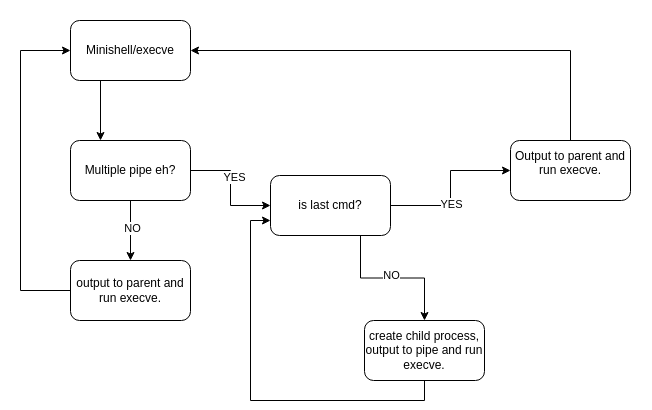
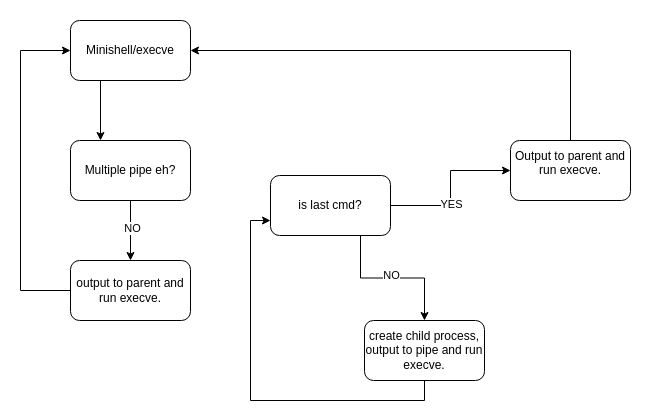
  <mxCell id="0" />
  <mxCell id="1" parent="0" />
  <mxCell id="2" style="edgeStyle=orthogonalEdgeStyle;rounded=0;orthogonalLoop=1;jettySize=auto;html=1;exitX=0.25;exitY=1;exitDx=0;exitDy=0;entryX=0.25;entryY=0;entryDx=0;entryDy=0;" edge="1" parent="1" source="3" target="9"><mxGeometry relative="1" as="geometry" /></mxCell>
  <mxCell id="3" value="" style="rounded=1;whiteSpace=wrap;html=1;" vertex="1" parent="1"><mxGeometry x="70" y="20" width="120" height="60" as="geometry" /></mxCell>
  <mxCell id="4" value="Minishell/execve" style="text;html=1;align=center;verticalAlign=middle;whiteSpace=wrap;rounded=0;" vertex="1" parent="1"><mxGeometry x="100" y="35" width="60" height="30" as="geometry" /></mxCell>
- <mxCell id="5" value="" style="edgeStyle=orthogonalEdgeStyle;rounded=0;orthogonalLoop=1;jettySize=auto;html=1;" edge="1" parent="1" source="9" target="14"><mxGeometry relative="1" as="geometry" /></mxCell>
- <mxCell id="6" value="YES" style="edgeLabel;html=1;align=center;verticalAlign=middle;resizable=0;points=[];" vertex="1" connectable="0" parent="5"><mxGeometry x="-0.2" y="3" relative="1" as="geometry"><mxPoint as="offset" /></mxGeometry></mxCell>
  <mxCell id="7" style="edgeStyle=orthogonalEdgeStyle;rounded=0;orthogonalLoop=1;jettySize=auto;html=1;exitX=0.5;exitY=1;exitDx=0;exitDy=0;entryX=0.5;entryY=0;entryDx=0;entryDy=0;" edge="1" parent="1" source="9" target="20"><mxGeometry relative="1" as="geometry" /></mxCell>
  <mxCell id="8" value="NO" style="edgeLabel;html=1;align=center;verticalAlign=middle;resizable=0;points=[];" vertex="1" connectable="0" parent="7"><mxGeometry x="-0.1" y="1" relative="1" as="geometry"><mxPoint as="offset" /></mxGeometry></mxCell>
  <mxCell id="9" value="Multiple pipe eh?" style="rounded=1;whiteSpace=wrap;html=1;" vertex="1" parent="1"><mxGeometry x="70" y="140" width="120" height="60" as="geometry" /></mxCell>
  <mxCell id="10" value="" style="edgeStyle=orthogonalEdgeStyle;rounded=0;orthogonalLoop=1;jettySize=auto;html=1;" edge="1" parent="1" source="14" target="16"><mxGeometry relative="1" as="geometry" /></mxCell>
  <mxCell id="11" value="YES" style="edgeLabel;html=1;align=center;verticalAlign=middle;resizable=0;points=[];" vertex="1" connectable="0" parent="10"><mxGeometry x="-0.2" relative="1" as="geometry"><mxPoint as="offset" /></mxGeometry></mxCell>
  <mxCell id="12" style="edgeStyle=orthogonalEdgeStyle;rounded=0;orthogonalLoop=1;jettySize=auto;html=1;exitX=0.75;exitY=1;exitDx=0;exitDy=0;entryX=0.5;entryY=0;entryDx=0;entryDy=0;" edge="1" parent="1" source="14" target="18"><mxGeometry relative="1" as="geometry" /></mxCell>
  <mxCell id="13" value="NO" style="edgeLabel;html=1;align=center;verticalAlign=middle;resizable=0;points=[];" vertex="1" connectable="0" parent="12"><mxGeometry x="-0.022" y="3" relative="1" as="geometry"><mxPoint as="offset" /></mxGeometry></mxCell>
  <mxCell id="14" value="is last cmd?" style="whiteSpace=wrap;html=1;rounded=1;" vertex="1" parent="1"><mxGeometry x="270" y="175" width="120" height="60" as="geometry" /></mxCell>
  <mxCell id="15" style="edgeStyle=orthogonalEdgeStyle;rounded=0;orthogonalLoop=1;jettySize=auto;html=1;exitX=0.5;exitY=0;exitDx=0;exitDy=0;entryX=1;entryY=0.5;entryDx=0;entryDy=0;" edge="1" parent="1" source="16" target="3"><mxGeometry relative="1" as="geometry" /></mxCell>
  <mxCell id="16" value="Output to parent and run execve.&lt;div&gt;&lt;br&gt;&lt;/div&gt;" style="whiteSpace=wrap;html=1;rounded=1;" vertex="1" parent="1"><mxGeometry x="510" y="140" width="120" height="60" as="geometry" /></mxCell>
  <mxCell id="17" style="edgeStyle=orthogonalEdgeStyle;rounded=0;orthogonalLoop=1;jettySize=auto;html=1;exitX=0.5;exitY=1;exitDx=0;exitDy=0;entryX=0;entryY=0.75;entryDx=0;entryDy=0;" edge="1" parent="1" source="18" target="14"><mxGeometry relative="1" as="geometry" /></mxCell>
  <mxCell id="18" value="create child process, output to pipe and run execve." style="whiteSpace=wrap;html=1;rounded=1;" vertex="1" parent="1"><mxGeometry x="364" y="320" width="120" height="60" as="geometry" /></mxCell>
  <mxCell id="19" style="edgeStyle=orthogonalEdgeStyle;rounded=0;orthogonalLoop=1;jettySize=auto;html=1;exitX=0;exitY=0.5;exitDx=0;exitDy=0;entryX=0;entryY=0.5;entryDx=0;entryDy=0;" edge="1" parent="1" source="20" target="3"><mxGeometry relative="1" as="geometry"><Array as="points"><mxPoint x="20" y="290" /><mxPoint x="20" y="50" /></Array></mxGeometry></mxCell>
  <mxCell id="20" value="output to parent and run execve." style="whiteSpace=wrap;html=1;rounded=1;" vertex="1" parent="1"><mxGeometry x="70" y="260" width="120" height="60" as="geometry" /></mxCell>
